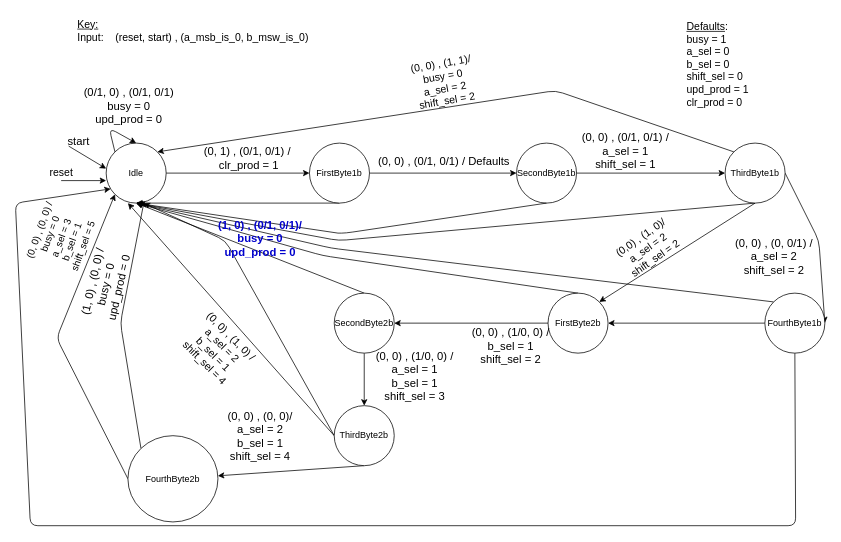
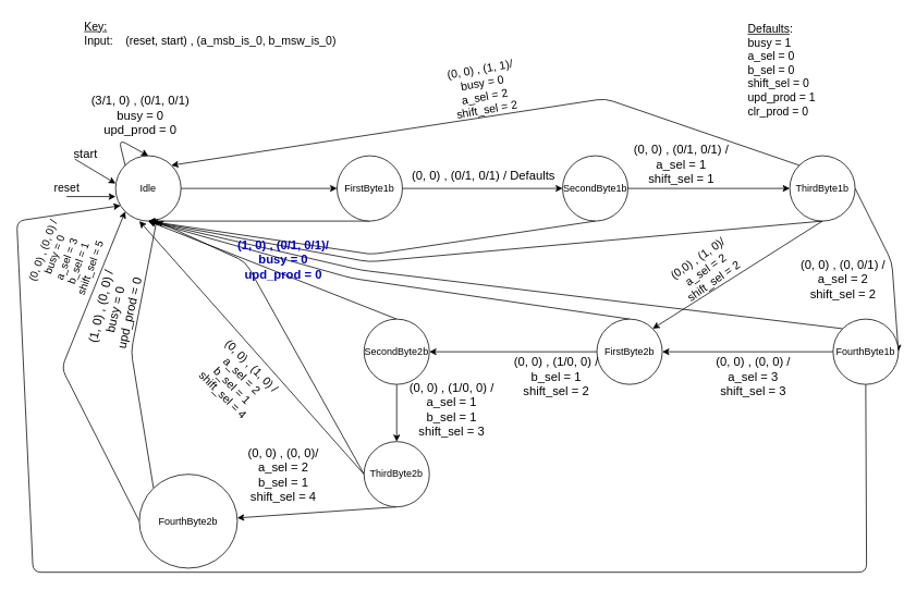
  <mxCell id="0" />
  <mxCell id="1" parent="0" />
  <mxCell id="2" style="edgeStyle=none;html=1;exitX=1;exitY=0.5;exitDx=0;exitDy=0;" parent="1" source="3" target="6" edge="1"><mxGeometry relative="1" as="geometry" /></mxCell>
  <mxCell id="3" value="Idle" style="ellipse;whiteSpace=wrap;html=1;aspect=fixed;" parent="1" vertex="1"><mxGeometry x="141" y="190" width="80" height="80" as="geometry" /></mxCell>
  <mxCell id="4" style="edgeStyle=none;html=1;exitX=0.5;exitY=1;exitDx=0;exitDy=0;entryX=0.5;entryY=1;entryDx=0;entryDy=0;" parent="1" source="6" target="3" edge="1"><mxGeometry relative="1" as="geometry" /></mxCell>
  <mxCell id="5" style="edgeStyle=none;html=1;exitX=1;exitY=0.5;exitDx=0;exitDy=0;entryX=0;entryY=0.5;entryDx=0;entryDy=0;" parent="1" source="6" target="9" edge="1"><mxGeometry relative="1" as="geometry" /></mxCell>
  <mxCell id="6" value="FirstByte1b" style="ellipse;whiteSpace=wrap;html=1;aspect=fixed;" parent="1" vertex="1"><mxGeometry x="412" y="190" width="80" height="80" as="geometry" /></mxCell>
  <mxCell id="7" style="edgeStyle=none;html=1;exitX=0.5;exitY=1;exitDx=0;exitDy=0;entryX=0.5;entryY=1;entryDx=0;entryDy=0;startArrow=none;" parent="1" target="3" edge="1"><mxGeometry relative="1" as="geometry"><mxPoint x="450" y="310" as="sourcePoint" /><Array as="points" /></mxGeometry></mxCell>
  <mxCell id="8" style="edgeStyle=none;html=1;exitX=1;exitY=0.5;exitDx=0;exitDy=0;entryX=0;entryY=0.5;entryDx=0;entryDy=0;" parent="1" source="9" target="14" edge="1"><mxGeometry relative="1" as="geometry" /></mxCell>
  <mxCell id="9" value="SecondByte1b" style="ellipse;whiteSpace=wrap;html=1;aspect=fixed;" parent="1" vertex="1"><mxGeometry x="688" y="190" width="80" height="80" as="geometry" /></mxCell>
  <mxCell id="10" style="edgeStyle=none;html=1;exitX=1;exitY=0.5;exitDx=0;exitDy=0;entryX=1;entryY=0.5;entryDx=0;entryDy=0;" parent="1" source="14" target="36" edge="1"><mxGeometry relative="1" as="geometry"><Array as="points"><mxPoint x="1091" y="320" /></Array></mxGeometry></mxCell>
  <mxCell id="11" style="edgeStyle=none;html=1;exitX=0.5;exitY=1;exitDx=0;exitDy=0;entryX=0.5;entryY=1;entryDx=0;entryDy=0;fontSize=15;fontColor=#0000CC;" parent="1" source="14" target="3" edge="1"><mxGeometry relative="1" as="geometry"><Array as="points"><mxPoint x="451" y="320" /></Array></mxGeometry></mxCell>
  <mxCell id="12" style="edgeStyle=none;html=1;exitX=0.5;exitY=1;exitDx=0;exitDy=0;entryX=1;entryY=0;entryDx=0;entryDy=0;" edge="1" parent="1" source="14" target="25"><mxGeometry relative="1" as="geometry" /></mxCell>
  <mxCell id="13" style="edgeStyle=none;html=1;exitX=0;exitY=0;exitDx=0;exitDy=0;entryX=1;entryY=0;entryDx=0;entryDy=0;" edge="1" parent="1" source="14" target="3"><mxGeometry relative="1" as="geometry"><Array as="points"><mxPoint x="740" y="120" /></Array></mxGeometry></mxCell>
  <mxCell id="14" value="ThirdByte1b" style="ellipse;whiteSpace=wrap;html=1;aspect=fixed;" parent="1" vertex="1"><mxGeometry x="966" y="190" width="80" height="80" as="geometry" /></mxCell>
  <mxCell id="15" style="edgeStyle=none;html=1;exitX=0.5;exitY=1;exitDx=0;exitDy=0;" parent="1" source="18" target="43" edge="1"><mxGeometry relative="1" as="geometry" /></mxCell>
  <mxCell id="16" style="edgeStyle=none;html=1;exitX=0;exitY=0.5;exitDx=0;exitDy=0;fontSize=15;fontColor=#0000CC;" parent="1" source="18" edge="1"><mxGeometry relative="1" as="geometry"><mxPoint x="191" y="270" as="targetPoint" /><Array as="points"><mxPoint x="300" y="320" /></Array></mxGeometry></mxCell>
  <mxCell id="17" style="edgeStyle=none;html=1;exitX=0;exitY=0.5;exitDx=0;exitDy=0;entryX=0.363;entryY=1;entryDx=0;entryDy=0;entryPerimeter=0;" edge="1" parent="1" source="18" target="3"><mxGeometry relative="1" as="geometry" /></mxCell>
  <mxCell id="18" value="ThirdByte2b" style="ellipse;whiteSpace=wrap;html=1;aspect=fixed;" parent="1" vertex="1"><mxGeometry x="445" y="540" width="80" height="80" as="geometry" /></mxCell>
  <mxCell id="19" style="edgeStyle=none;html=1;exitX=0.5;exitY=0;exitDx=0;exitDy=0;entryX=0.5;entryY=1;entryDx=0;entryDy=0;" parent="1" source="21" target="3" edge="1"><mxGeometry relative="1" as="geometry" /></mxCell>
  <mxCell id="20" style="edgeStyle=none;html=1;exitX=0.5;exitY=1;exitDx=0;exitDy=0;entryX=0.5;entryY=0;entryDx=0;entryDy=0;" parent="1" source="21" target="18" edge="1"><mxGeometry relative="1" as="geometry" /></mxCell>
  <mxCell id="21" value="SecondByte2b" style="ellipse;whiteSpace=wrap;html=1;aspect=fixed;" parent="1" vertex="1"><mxGeometry x="445" y="390" width="80" height="80" as="geometry" /></mxCell>
  <mxCell id="22" style="edgeStyle=none;html=1;exitX=0.5;exitY=0;exitDx=0;exitDy=0;entryX=0.5;entryY=1;entryDx=0;entryDy=0;" parent="1" source="25" target="3" edge="1"><mxGeometry relative="1" as="geometry"><Array as="points"><mxPoint x="430" y="340" /></Array></mxGeometry></mxCell>
  <mxCell id="23" style="edgeStyle=none;html=1;exitX=0;exitY=0.5;exitDx=0;exitDy=0;entryX=1;entryY=0.5;entryDx=0;entryDy=0;" parent="1" source="25" target="21" edge="1"><mxGeometry relative="1" as="geometry" /></mxCell>
  <mxCell id="24" style="edgeStyle=none;html=1;entryX=0.075;entryY=0.763;entryDx=0;entryDy=0;entryPerimeter=0;exitX=0.5;exitY=1;exitDx=0;exitDy=0;" edge="1" parent="1" source="36" target="3"><mxGeometry relative="1" as="geometry"><Array as="points"><mxPoint x="1060" y="700" /><mxPoint x="40" y="700" /><mxPoint x="20" y="270" /></Array></mxGeometry></mxCell>
  <mxCell id="25" value="FirstByte2b" style="ellipse;whiteSpace=wrap;html=1;aspect=fixed;" parent="1" vertex="1"><mxGeometry x="730" y="390" width="80" height="80" as="geometry" /></mxCell>
  <mxCell id="26" value="" style="endArrow=classic;html=1;" parent="1" edge="1"><mxGeometry width="50" height="50" relative="1" as="geometry"><mxPoint x="91" y="194" as="sourcePoint" /><mxPoint x="141" y="224" as="targetPoint" /></mxGeometry></mxCell>
  <mxCell id="27" value="start" style="text;html=1;align=center;verticalAlign=middle;resizable=0;points=[];autosize=1;strokeColor=none;fillColor=none;fontSize=15;" parent="1" vertex="1"><mxGeometry x="84" y="177" width="40" height="20" as="geometry" /></mxCell>
  <mxCell id="28" style="edgeStyle=none;html=1;exitX=0;exitY=0;exitDx=0;exitDy=0;entryX=0.5;entryY=0;entryDx=0;entryDy=0;" parent="1" source="3" target="3" edge="1"><mxGeometry relative="1" as="geometry"><Array as="points"><mxPoint x="145" y="170" /></Array></mxGeometry></mxCell>
- <mxCell id="29" value="(0/1, 0) , (0/1, 0/1)&lt;br&gt;busy = 0&lt;br&gt;upd_prod = 0" style="text;html=1;align=center;verticalAlign=middle;resizable=0;points=[];autosize=1;strokeColor=none;fillColor=none;fontSize=15;" parent="1" vertex="1"><mxGeometry x="101" y="110" width="140" height="60" as="geometry" /></mxCell>
- <mxCell id="30" value="(0, 1) , (0/1, 0/1) /&amp;nbsp;&lt;br&gt;clr_prod = 1" style="text;html=1;align=center;verticalAlign=middle;resizable=0;points=[];autosize=1;strokeColor=none;fillColor=none;fontSize=15;" parent="1" vertex="1"><mxGeometry x="261" y="190" width="140" height="40" as="geometry" /></mxCell>
+ <mxCell id="29" value="(3/1, 0) , (0/1, 0/1)&lt;br&gt;busy = 0&lt;br&gt;upd_prod = 0" style="text;html=1;align=center;verticalAlign=middle;resizable=0;points=[];autosize=1;strokeColor=none;fillColor=none;fontSize=15;" parent="1" vertex="1"><mxGeometry x="101" y="110" width="140" height="60" as="geometry" /></mxCell>
  <mxCell id="31" value="(0, 0) , (0/1, 0/1) / Defaults" style="text;html=1;align=center;verticalAlign=middle;resizable=0;points=[];autosize=1;strokeColor=none;fillColor=none;fontSize=15;" parent="1" vertex="1"><mxGeometry x="496" y="204" width="190" height="20" as="geometry" /></mxCell>
  <mxCell id="32" value="(0, 0) , (0/1, 0/1) /&lt;br&gt;a_sel = 1&lt;br&gt;shift_sel = 1" style="text;html=1;align=center;verticalAlign=middle;resizable=0;points=[];autosize=1;strokeColor=none;fillColor=none;fontSize=15;" parent="1" vertex="1"><mxGeometry x="768" y="170" width="130" height="60" as="geometry" /></mxCell>
  <mxCell id="33" value="" style="edgeStyle=none;html=1;exitX=0.5;exitY=1;exitDx=0;exitDy=0;entryX=0.5;entryY=1;entryDx=0;entryDy=0;endArrow=none;" parent="1" source="9" edge="1"><mxGeometry relative="1" as="geometry"><mxPoint x="690" y="270" as="sourcePoint" /><mxPoint x="450" y="310" as="targetPoint" /><Array as="points"><mxPoint x="460" y="310" /></Array></mxGeometry></mxCell>
  <mxCell id="34" style="edgeStyle=none;html=1;exitX=0;exitY=0.5;exitDx=0;exitDy=0;entryX=1;entryY=0.5;entryDx=0;entryDy=0;" parent="1" source="36" target="25" edge="1"><mxGeometry relative="1" as="geometry" /></mxCell>
  <mxCell id="35" style="edgeStyle=none;html=1;exitX=0;exitY=0;exitDx=0;exitDy=0;entryX=0.5;entryY=1;entryDx=0;entryDy=0;fontSize=15;fontColor=#0000CC;" parent="1" source="36" target="3" edge="1"><mxGeometry relative="1" as="geometry"><Array as="points"><mxPoint x="441" y="330" /></Array></mxGeometry></mxCell>
  <mxCell id="36" value="FourthByte1b" style="ellipse;whiteSpace=wrap;html=1;aspect=fixed;" parent="1" vertex="1"><mxGeometry x="1019" y="390" width="80" height="80" as="geometry" /></mxCell>
  <mxCell id="37" value="(0, 0) , (0, 0/1) /&lt;br&gt;a_sel = 2&lt;br&gt;shift_sel = 2" style="text;html=1;align=center;verticalAlign=middle;resizable=0;points=[];autosize=1;strokeColor=none;fillColor=none;fontSize=15;" parent="1" vertex="1"><mxGeometry x="971" y="311" width="120" height="60" as="geometry" /></mxCell>
+ <mxCell id="38" value="(0, 0) , (0, 0) /&lt;br&gt;a_sel = 3&lt;br&gt;shift_sel = 3" style="text;html=1;align=center;verticalAlign=middle;resizable=0;points=[];autosize=1;strokeColor=none;fillColor=none;fontSize=15;" parent="1" vertex="1"><mxGeometry x="866" y="430" width="110" height="60" as="geometry" /></mxCell>
  <mxCell id="39" value="(0, 0) , (1/0, 0) /&lt;br&gt;b_sel = 1&lt;br&gt;shift_sel = 2" style="text;html=1;align=center;verticalAlign=middle;resizable=0;points=[];autosize=1;strokeColor=none;fillColor=none;fontSize=15;" parent="1" vertex="1"><mxGeometry x="620" y="430" width="120" height="60" as="geometry" /></mxCell>
  <mxCell id="40" value="(0, 0) , (1/0, 0) /&lt;br&gt;a_sel = 1&lt;br&gt;b_sel = 1&lt;br&gt;shift_sel = 3" style="text;html=1;align=center;verticalAlign=middle;resizable=0;points=[];autosize=1;strokeColor=none;fillColor=none;fontSize=15;" parent="1" vertex="1"><mxGeometry x="492" y="460" width="120" height="80" as="geometry" /></mxCell>
  <mxCell id="41" style="edgeStyle=none;html=1;exitX=0;exitY=0;exitDx=0;exitDy=0;entryX=0.635;entryY=0.957;entryDx=0;entryDy=0;entryPerimeter=0;" parent="1" source="43" target="3" edge="1"><mxGeometry relative="1" as="geometry"><mxPoint x="210" y="270" as="targetPoint" /><Array as="points"><mxPoint x="160" y="430" /></Array></mxGeometry></mxCell>
  <mxCell id="42" style="edgeStyle=none;html=1;exitX=0;exitY=0.5;exitDx=0;exitDy=0;entryX=0;entryY=1;entryDx=0;entryDy=0;" parent="1" source="43" target="3" edge="1"><mxGeometry relative="1" as="geometry"><Array as="points"><mxPoint x="75" y="450" /></Array></mxGeometry></mxCell>
  <mxCell id="43" value="FourthByte2b" style="ellipse;whiteSpace=wrap;html=1;aspect=fixed;" parent="1" vertex="1"><mxGeometry x="170" y="580" width="120" height="115" as="geometry" /></mxCell>
  <mxCell id="44" value="(0, 0) , (0, 0)/&lt;br&gt;a_sel = 2&lt;br&gt;b_sel = 1&lt;br&gt;shift_sel = 4" style="text;html=1;align=center;verticalAlign=middle;resizable=0;points=[];autosize=1;strokeColor=none;fillColor=none;fontSize=15;" parent="1" vertex="1"><mxGeometry x="296" y="540" width="100" height="80" as="geometry" /></mxCell>
  <mxCell id="45" value="(0, 0) , (0, 0) /&lt;br style=&quot;font-size: 13px;&quot;&gt;busy = 0&lt;br style=&quot;font-size: 13px;&quot;&gt;a_sel = 3&lt;br style=&quot;font-size: 13px;&quot;&gt;b_sel = 1&lt;br style=&quot;font-size: 13px;&quot;&gt;shift_sel = 5" style="text;html=1;align=center;verticalAlign=middle;resizable=0;points=[];autosize=1;strokeColor=none;fillColor=none;rotation=-70;fontSize=13;" parent="1" vertex="1"><mxGeometry x="36" y="272" width="90" height="90" as="geometry" /></mxCell>
  <mxCell id="46" value="(1, 0) , (0, 0) /&lt;br&gt;busy = 0&lt;br&gt;upd_prod = 0" style="text;html=1;align=center;verticalAlign=middle;resizable=0;points=[];autosize=1;strokeColor=none;fillColor=none;rotation=283;fontSize=15;" parent="1" vertex="1"><mxGeometry x="85" y="349" width="110" height="60" as="geometry" /></mxCell>
  <mxCell id="47" value="(1, 0) , (0/1, 0/1)/&lt;br&gt;busy = 0&lt;br&gt;upd_prod = 0" style="text;html=1;align=center;verticalAlign=middle;resizable=0;points=[];autosize=1;strokeColor=none;fontColor=#0000CC;fontStyle=1;fontSize=15;" parent="1" vertex="1"><mxGeometry x="281" y="287" width="130" height="60" as="geometry" /></mxCell>
  <mxCell id="48" value="&lt;font style=&quot;font-size: 14px&quot;&gt;&lt;u&gt;Defaults&lt;/u&gt;:&lt;br&gt;busy = 1&lt;br&gt;a_sel = 0&lt;br&gt;b_sel = 0&lt;br&gt;shift_sel = 0&lt;br&gt;upd_prod = 1&lt;br&gt;clr_prod = 0&lt;/font&gt;" style="text;html=1;align=left;verticalAlign=middle;resizable=0;points=[];autosize=1;strokeColor=none;fillColor=none;" parent="1" vertex="1"><mxGeometry x="913" y="30" width="100" height="110" as="geometry" /></mxCell>
  <mxCell id="49" value="&lt;u&gt;Key:&lt;/u&gt;&lt;br&gt;&lt;div&gt;&lt;span&gt;Input:&amp;nbsp; &amp;nbsp; (reset, start) , (a_msb_is_0, b_msw_is_0)&lt;/span&gt;&lt;/div&gt;" style="text;html=1;align=left;verticalAlign=middle;resizable=0;points=[];autosize=1;strokeColor=none;fillColor=none;fontSize=14;" parent="1" vertex="1"><mxGeometry x="101" y="20" width="320" height="40" as="geometry" /></mxCell>
  <mxCell id="50" value="" style="endArrow=classic;html=1;fontSize=14;" parent="1" edge="1"><mxGeometry width="50" height="50" relative="1" as="geometry"><mxPoint x="81" y="240" as="sourcePoint" /><mxPoint x="141" y="240" as="targetPoint" /></mxGeometry></mxCell>
  <mxCell id="51" value="reset" style="text;html=1;align=center;verticalAlign=middle;resizable=0;points=[];autosize=1;strokeColor=none;fillColor=none;fontSize=14;" parent="1" vertex="1"><mxGeometry x="56" y="220" width="50" height="20" as="geometry" /></mxCell>
  <mxCell id="52" value="(0,0) , (1, 0)/&lt;br style=&quot;font-size: 14px;&quot;&gt;a_sel = 2&lt;br style=&quot;font-size: 14px;&quot;&gt;shift_sel = 2" style="text;html=1;align=center;verticalAlign=middle;resizable=0;points=[];autosize=1;strokeColor=none;fillColor=none;rotation=-35;fontSize=14;" vertex="1" parent="1"><mxGeometry x="818" y="300" width="90" height="60" as="geometry" /></mxCell>
  <mxCell id="53" value="(0, 0) , (1, 1)/&lt;br style=&quot;font-size: 14px;&quot;&gt;busy = 0&lt;br style=&quot;font-size: 14px;&quot;&gt;a_sel = 2&lt;br style=&quot;font-size: 14px;&quot;&gt;shift_sel = 2" style="text;html=1;align=center;verticalAlign=middle;resizable=0;points=[];autosize=1;strokeColor=none;fillColor=none;rotation=350;fontSize=14;" vertex="1" parent="1"><mxGeometry x="541" y="74" width="100" height="70" as="geometry" /></mxCell>
  <mxCell id="54" value="(0, 0) , (1, 0) /&lt;br style=&quot;font-size: 14px;&quot;&gt;a_sel = 2&lt;br style=&quot;font-size: 14px;&quot;&gt;b_sel = 1&lt;br style=&quot;font-size: 14px;&quot;&gt;shift_sel = 4" style="text;html=1;align=center;verticalAlign=middle;resizable=0;points=[];autosize=1;strokeColor=none;fillColor=none;fontSize=14;rotation=45;" vertex="1" parent="1"><mxGeometry x="240" y="430" width="100" height="70" as="geometry" /></mxCell>
